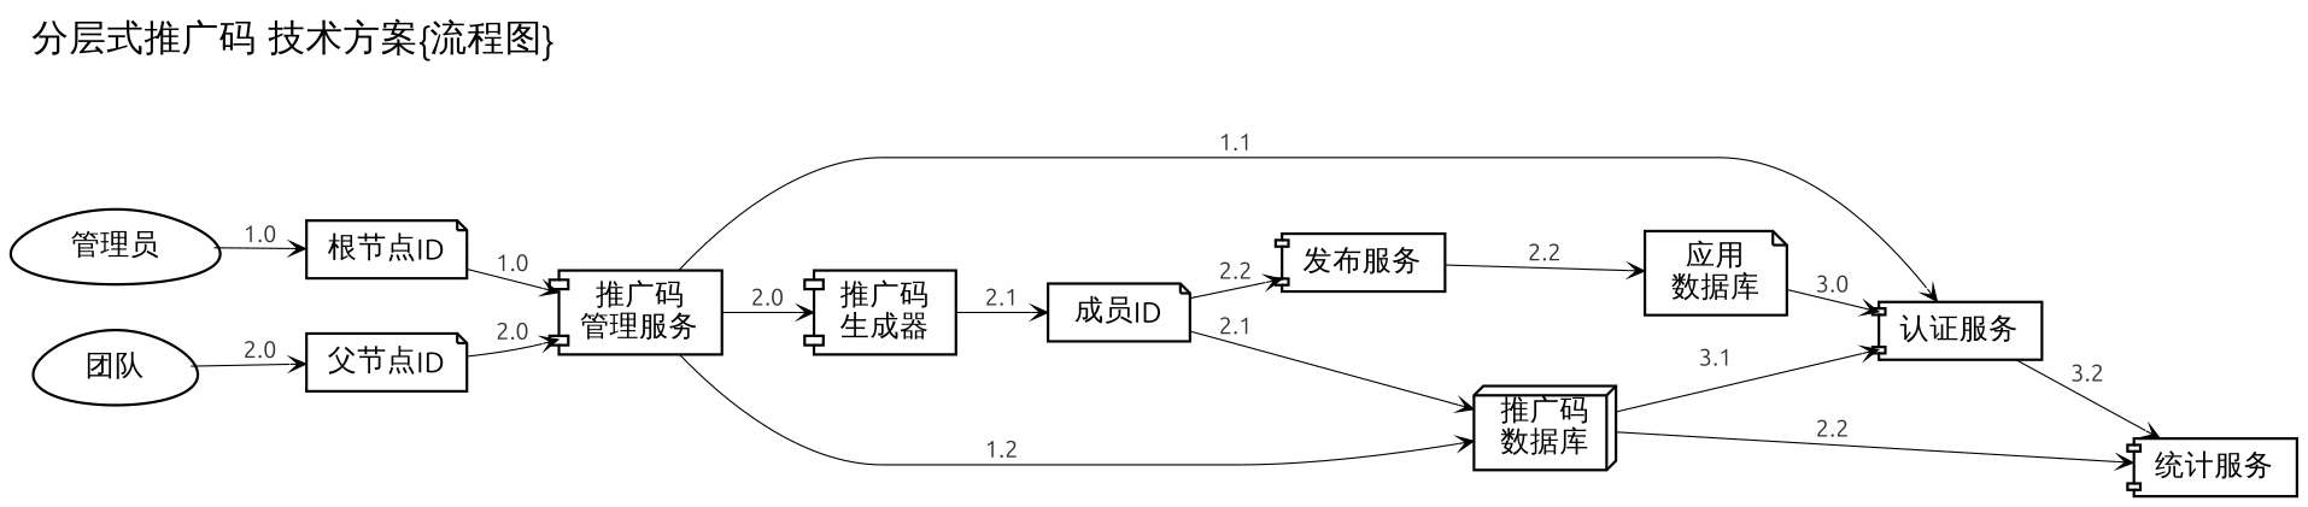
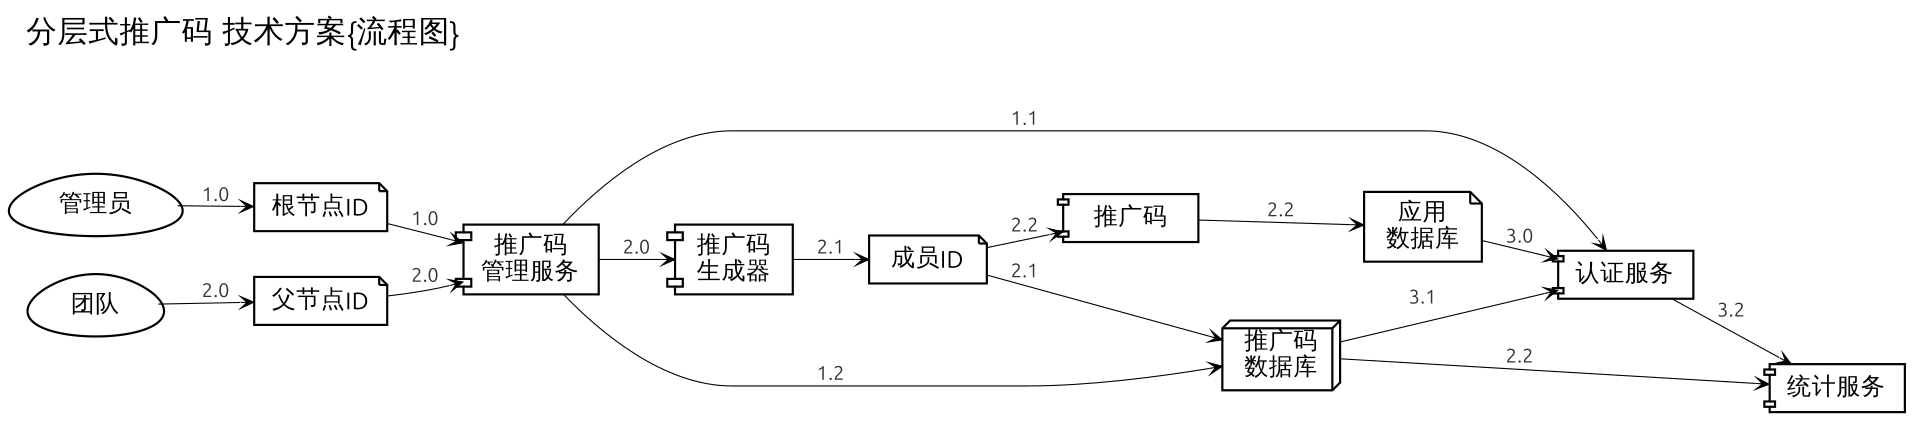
  digraph {
    fontname=Ubuntu
    fontsize=14.0
    label="分层式推广码 技术方案{流程图}"
    labeljust=l
    labelloc=t
    rankdir=LR
    ranksep=0.3
    node [fontname=Ubuntu fontsize=11.0 shape=component]
    edge [arrowhead=vee arrowsize=0.6 arrowtail=none fontcolor="#333333" fontname=Ubuntu fontsize=9.0 style="setlinewidth(0.5)"]
    n1 [height=0.3 label="管理员" shape=egg]
    n2 [height=0.3 label="根节点ID" shape=note]
    n3 [height=0.3 label="推广码\n管理服务"]
    n4 [height=0.3 label="团队" shape=egg]
    n5 [height=0.3 label="父节点ID" shape=note]
    n6 [height=0.3 label="应用\n数据库" shape=note]
    n7 [height=0.3 label="认证服务"]
    n8 [height=0.3 label="推广码\n数据库" shape=box3d]
    n9 [height=0.3 label="推广码\n生成器"]
    n10 [height=0.3 label="统计服务"]
    n11 [height=0.3 label="成员ID" shape=note]
-   n12 [height=0.3 label="发布服务"]
+   n12 [height=0.3 label="推广码"]
    n1 -> n2 [label=1.0]
    n2 -> n3 [label=1.0]
    n3 -> n7 [label=1.1]
    n3 -> n8 [label=1.2]
    n3 -> n9 [label=2.0]
    n4 -> n5 [label=2.0]
    n5 -> n3 [label=2.0]
    n6 -> n7 [label=3.0]
    n7 -> n10 [label=3.2]
    n8 -> n7 [label=3.1]
    n8 -> n10 [label=2.2]
    n9 -> n11 [label=2.1]
    n11 -> n8 [label=2.1]
    n11 -> n12 [label=2.2]
    n12 -> n6 [label=2.2]
  }
